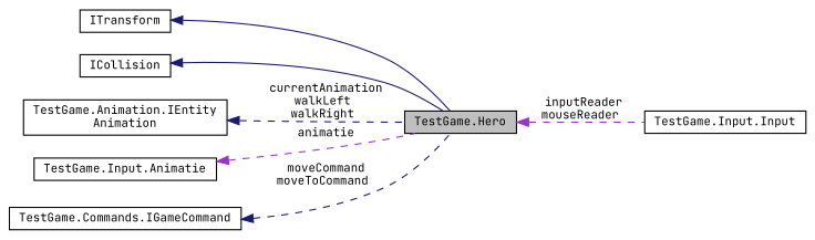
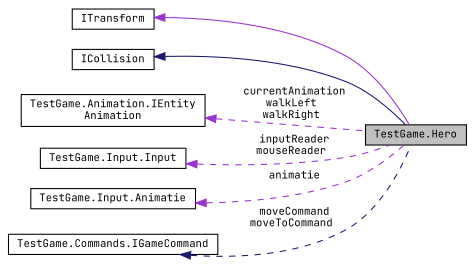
  digraph {
    fontname="JetBrains Mono"
    rankdir=LR
    node [color=black fontname="JetBrains Mono" fontsize=10 shape=record]
    edge [color=midnightblue dir=back fontname="JetBrains Mono" fontsize=10 labelfontname=Helvetica labelfontsize=10 style=dashed]
    n1 [fillcolor=grey75 fontcolor=black height=0.2 label="TestGame.Hero" style=filled width=0.4]
    n2 [height=0.2 label=ITransform width=0.4]
    n3 [height=0.2 label=ICollision width=0.4]
    n4 [height=0.2 label="TestGame.Animation.IEntity\lAnimation" width=0.4]
    n5 [height=0.2 label="TestGame.Input.Input" width=0.4]
    n6 [height=0.2 label="TestGame.Input.Animatie" width=0.4]
    n7 [height=0.2 label="TestGame.Commands.IGameCommand" width=0.4]
-   n2 -> n1 [style=solid]
+   n2 -> n1 [color=darkorchid3 style=solid]
    n3 -> n1 [style=solid]
-   n4 -> n1 [label=" currentAnimation\nwalkLeft\nwalkRight"]
-   n1 -> n5 [color=darkorchid3 label=" inputReader\nmouseReader"]
+   n4 -> n1 [color=darkorchid3 label=" currentAnimation\nwalkLeft\nwalkRight"]
+   n5 -> n1 [color=darkorchid3 label=" inputReader\nmouseReader"]
    n6 -> n1 [color=darkorchid3 label=" animatie"]
    n7 -> n1 [label=" moveCommand\nmoveToCommand"]
  }
